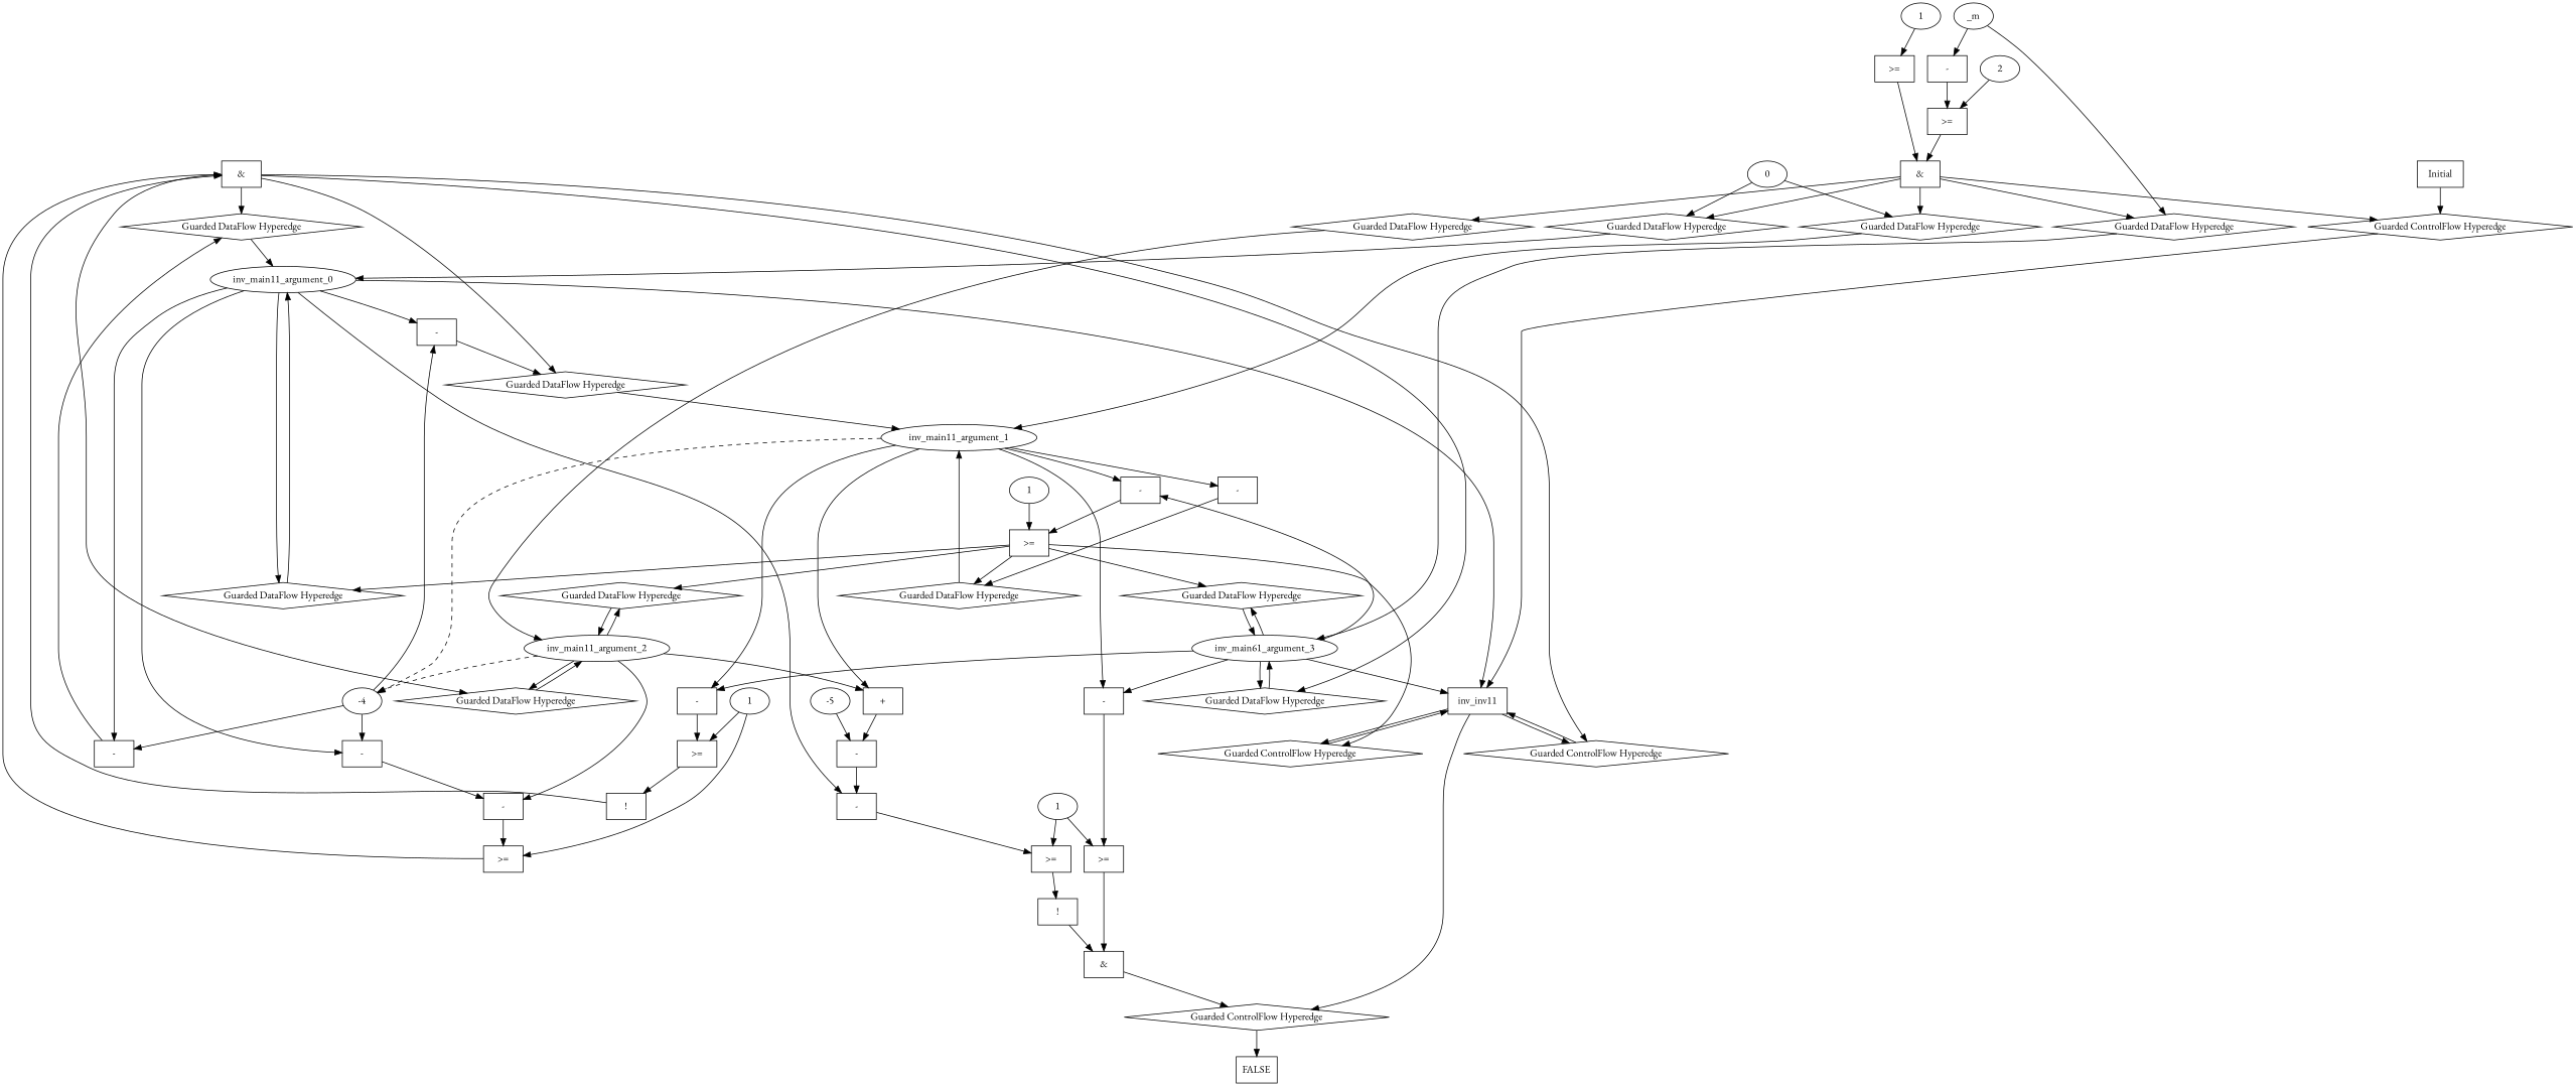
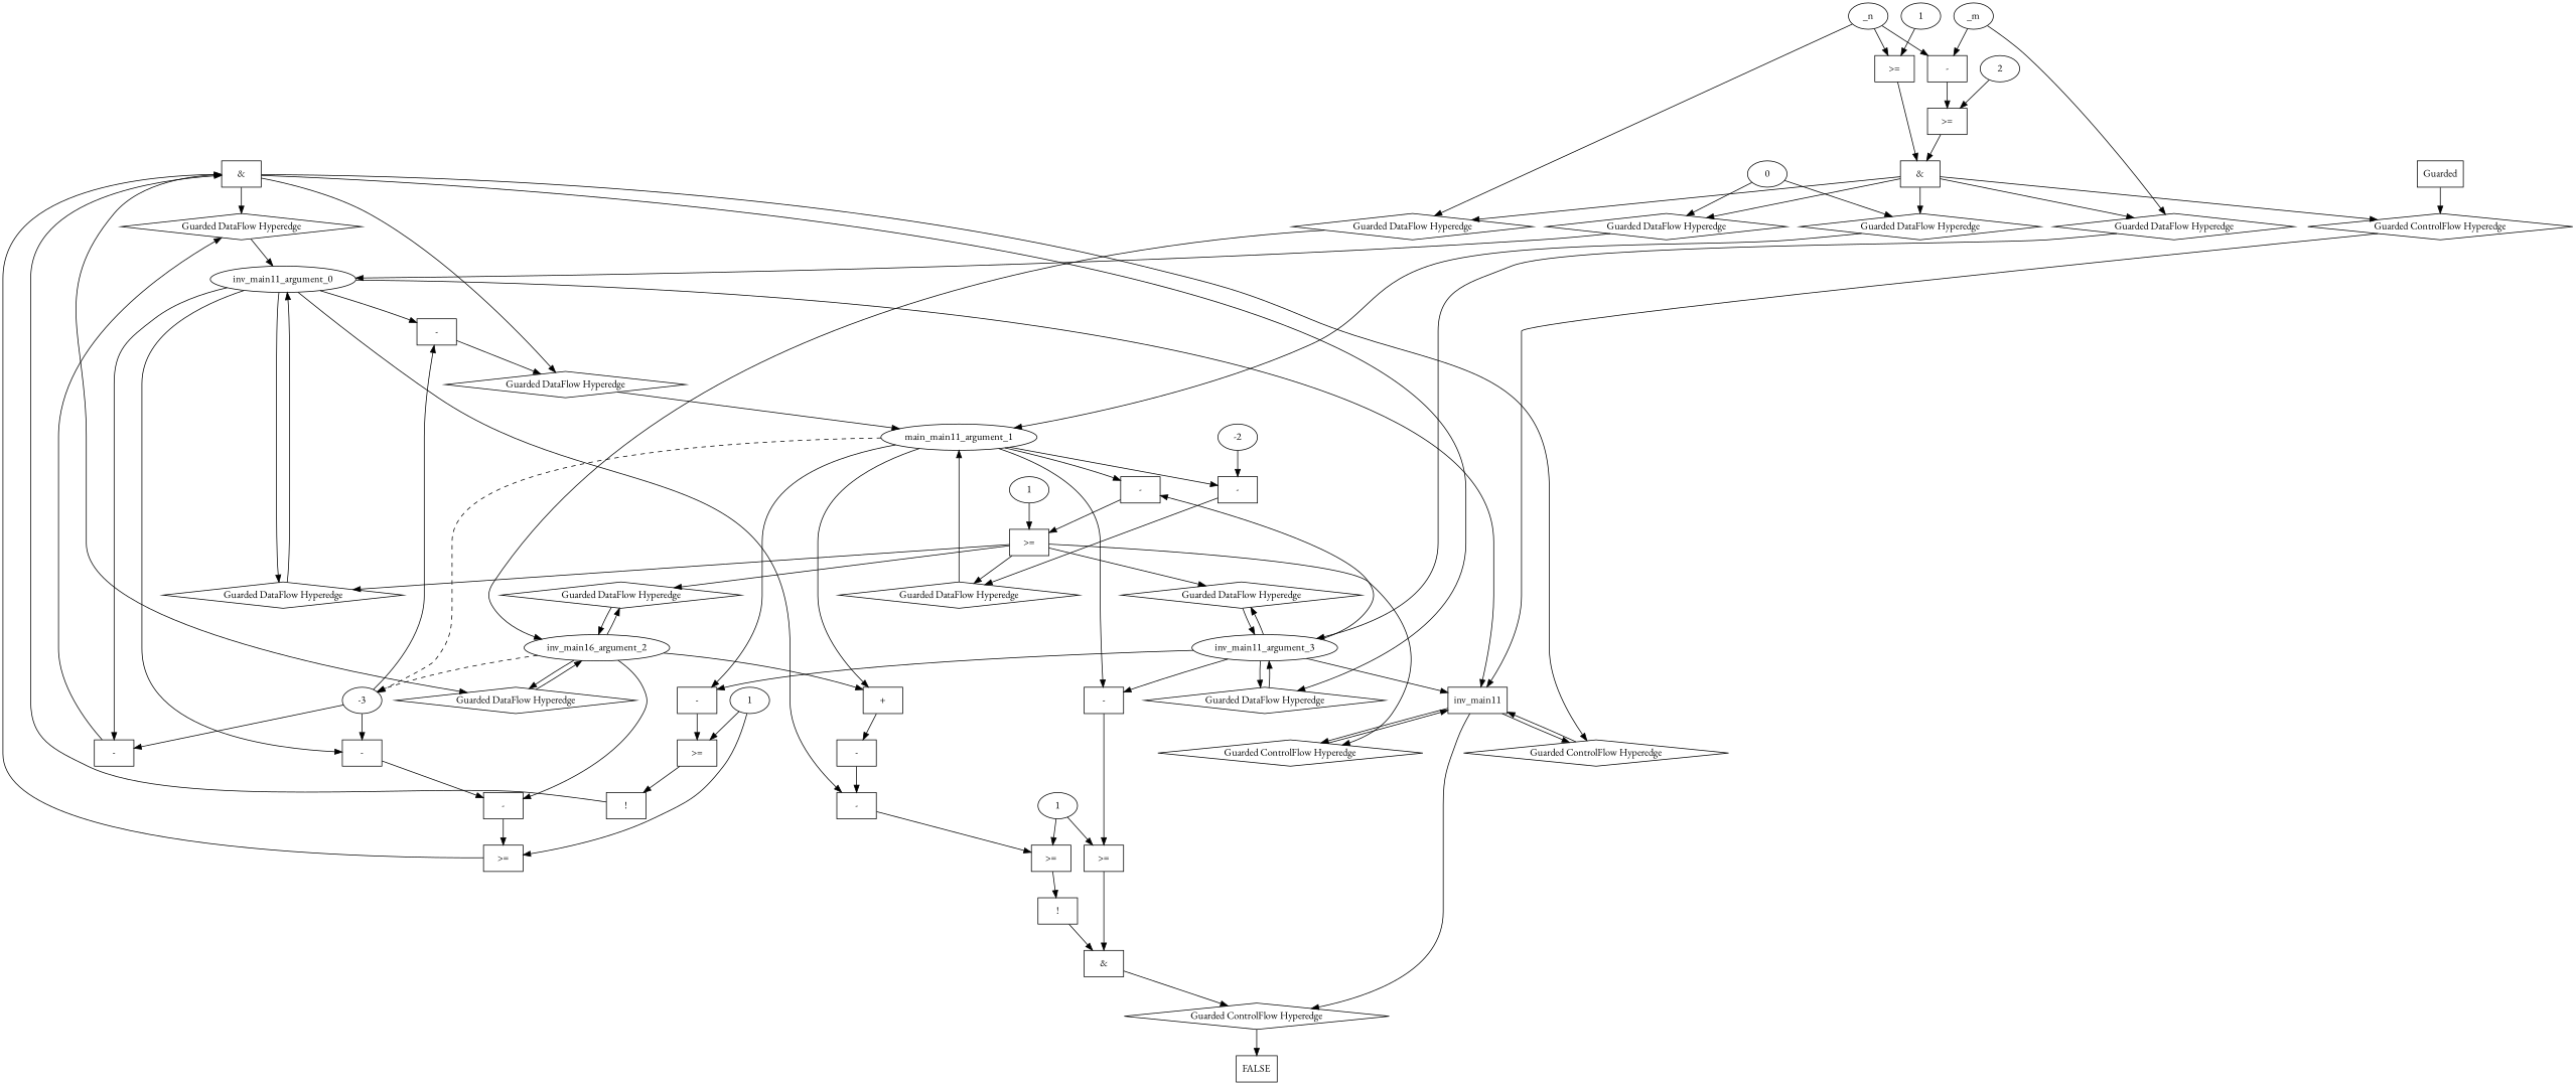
  digraph {
    fontname="EB Garamond"
    node [fontname="EB Garamond" shape=rect]
    edge [fontname="EB Garamond"]
-   n1 [label=inv_inv11]
+   n1 [label=inv_main11]
    n2 [label="Guarded ControlFlow Hyperedge" shape=diamond]
    n3 [label="Guarded ControlFlow Hyperedge" shape=diamond]
    n4 [label="Guarded ControlFlow Hyperedge" shape=diamond]
    n5 [label=FALSE]
-   n6 [label=Initial]
+   n6 [label=Guarded]
    n7 [label="Guarded ControlFlow Hyperedge" shape=diamond]
    n8 [label=inv_main11_argument_0 shape=oval]
    n9 [label="-"]
    n10 [label="-"]
    n11 [label="-"]
    n12 [label="-"]
    n13 [label="Guarded DataFlow Hyperedge" shape=diamond]
    n14 [label="-"]
    n15 [label="Guarded DataFlow Hyperedge" shape=diamond]
    n16 [label="Guarded DataFlow Hyperedge" shape=diamond]
    n17 [label=">="]
-   n18 [label=inv_main11_argument_1 shape=oval]
+   n18 [label=main_main11_argument_1 shape=oval]
    n19 [label="-"]
    n20 [label="-"]
    n21 [label="-"]
    n22 [label="+"]
    n23 [label="-"]
-   n24 [label=-4 shape=""]
+   n24 [label=-3 shape=""]
    n25 [label=">="]
    n26 [label=">="]
    n27 [label="Guarded DataFlow Hyperedge" shape=diamond]
    n28 [label="-"]
    n29 [label=">="]
-   n30 [label=inv_main11_argument_2 shape=oval]
+   n30 [label=inv_main16_argument_2 shape=oval]
    n31 [label="Guarded DataFlow Hyperedge" shape=diamond]
    n32 [label="Guarded DataFlow Hyperedge" shape=diamond]
    n33 [label=">="]
-   n34 [label=inv_main61_argument_3 shape=oval]
+   n34 [label=inv_main11_argument_3 shape=oval]
    n35 [label="Guarded DataFlow Hyperedge" shape=diamond]
    n36 [label="Guarded DataFlow Hyperedge" shape=diamond]
    n37 [label="&"]
    n38 [label="Guarded DataFlow Hyperedge" shape=diamond]
    n39 [label="Guarded DataFlow Hyperedge" shape=diamond]
    n40 [label="Guarded DataFlow Hyperedge" shape=diamond]
    n41 [label="Guarded DataFlow Hyperedge" shape=diamond]
    n42 [label=">="]
    n43 [label=1 shape=""]
+   n44 [label=_n shape=""]
    n45 [label="-"]
    n46 [label=">="]
    n47 [label=2 shape=""]
    n48 [label=_m shape=""]
    n49 [label=0 shape=""]
    n50 [label="&"]
    n51 [label=1 shape=""]
    n52 [label="!"]
    n53 [label=1 shape=""]
+   n54 [label=-2 shape=""]
    n55 [label="&"]
    n56 [label="!"]
-   n57 [label=-5 shape=""]
    n58 [label=1 shape=""]
    n1 -> n2
    n1 -> n3
    n1 -> n4
    n2 -> n1
    n3 -> n1
    n4 -> n5
    n6 -> n7
    n7 -> n1
    n8 -> n1 [style=solid]
    n8 -> n9
    n8 -> n10
    n8 -> n11
    n8 -> n12
    n8 -> n13
    n9 -> n14
    n10 -> n15
    n11 -> n16
    n12 -> n17
    n13 -> n8
    n14 -> n33
    n15 -> n8
    n16 -> n18
    n17 -> n56
    n18 -> n19
    n18 -> n20
    n18 -> n21
    n18 -> n22
    n18 -> n23
    n18 -> n24 [style=dashed]
    n19 -> n25
    n20 -> n26
    n21 -> n27
    n22 -> n28
    n23 -> n29
    n24 -> n9
    n24 -> n10
    n24 -> n11
    n25 -> n52
    n26 -> n3
    n26 -> n13
    n26 -> n27
    n26 -> n32
    n26 -> n36
    n27 -> n18
    n28 -> n12
    n29 -> n55
    n30 -> n14
    n30 -> n22
    n30 -> n24 [style=dashed]
    n30 -> n31
    n30 -> n32
    n31 -> n30
    n32 -> n30
    n33 -> n50
    n34 -> n1 [style=solid]
    n34 -> n19
    n34 -> n20
    n34 -> n23
    n34 -> n35
    n34 -> n36
    n35 -> n34
    n36 -> n34
    n37 -> n7
    n37 -> n38
    n37 -> n39
    n37 -> n40
    n37 -> n41
    n38 -> n8
    n39 -> n18
    n40 -> n30
    n41 -> n34
    n42 -> n37
    n43 -> n42
+   n44 -> n40
+   n44 -> n42
+   n44 -> n45
    n45 -> n46
    n46 -> n37
    n47 -> n46
    n48 -> n41
    n48 -> n45
    n49 -> n38
    n49 -> n39
    n50 -> n2
    n50 -> n15
    n50 -> n16
    n50 -> n31
    n50 -> n35
    n51 -> n25
    n51 -> n33
    n52 -> n50
    n53 -> n26
+   n54 -> n21
    n55 -> n4
    n56 -> n55
-   n57 -> n28
    n58 -> n17
    n58 -> n29
  }
